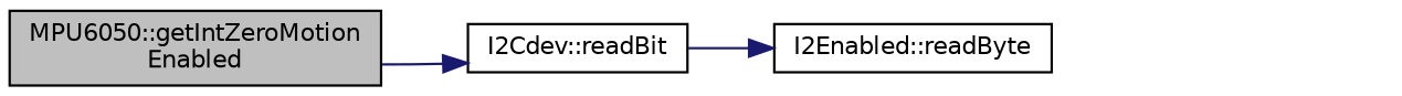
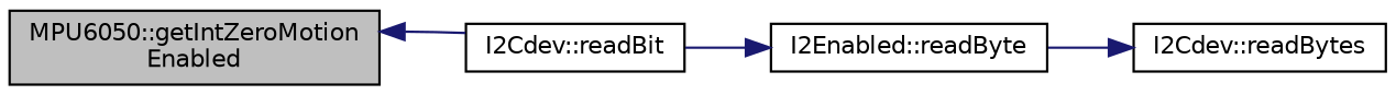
  digraph {
    rankdir=LR
    node [color=black fillcolor=white fontname=Helvetica fontsize=10 shape=record style=filled]
    edge [color=midnightblue fontname=Helvetica fontsize=10 labelfontname=Helvetica labelfontsize=10 style=solid]
    n1 [fillcolor=grey75 fontcolor=black height=0.2 label="MPU6050::getIntZeroMotion\lEnabled" width=0.4]
    n2 [height=0.2 label="I2Cdev::readBit" width=0.4]
    n3 [height=0.2 label="I2Enabled::readByte" width=0.4]
-   n1 -> n2
+   n4 [height=0.2 label="I2Cdev::readBytes" width=0.4]
+   n2 -> n1
    n2 -> n3
+   n3 -> n4
  }
